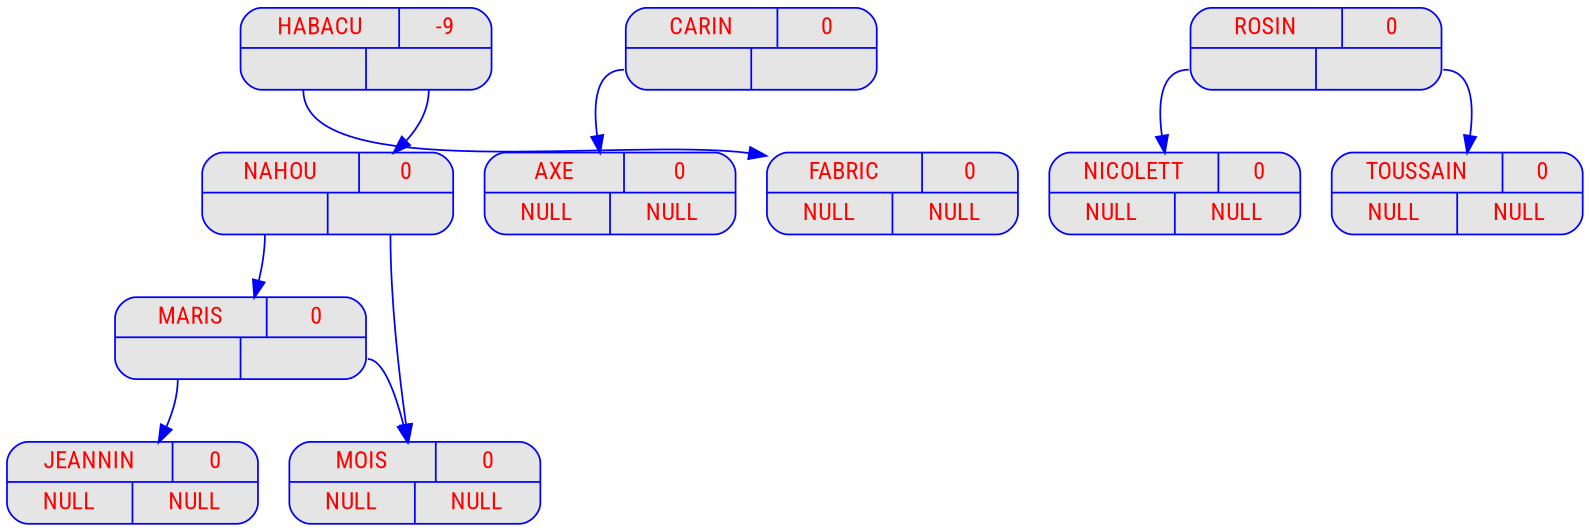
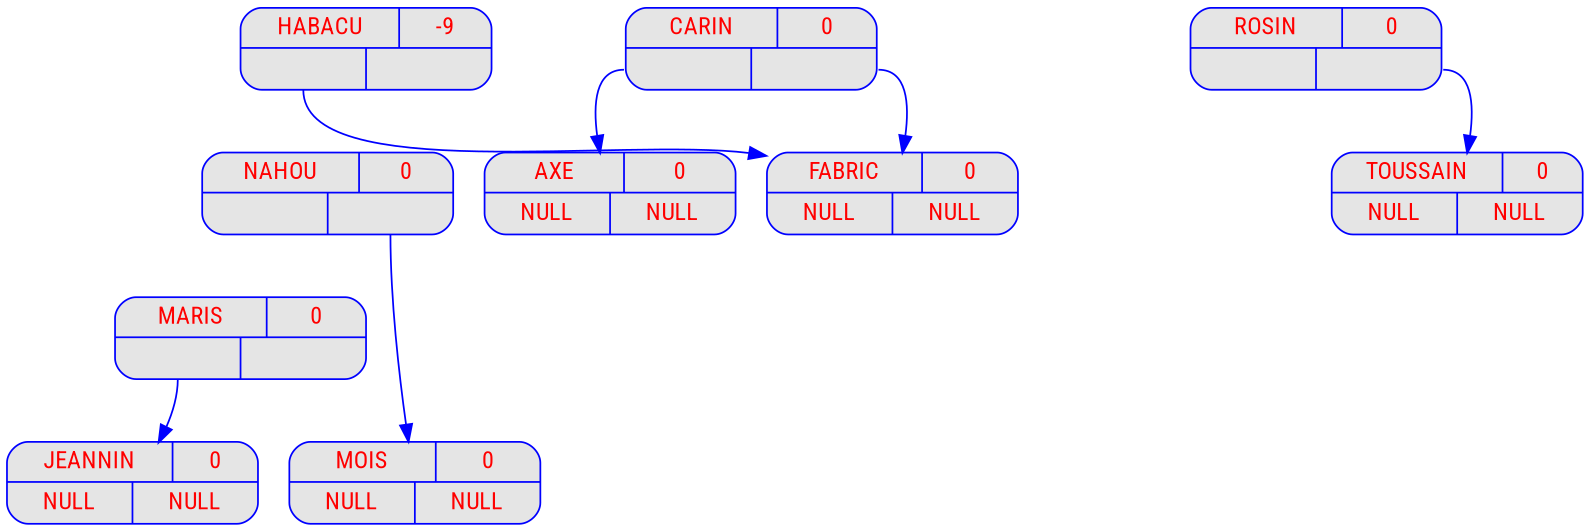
  digraph {
    fontname="Roboto Condensed"
    node [color=blue fillcolor=grey90 fontcolor=red fontname="Roboto Condensed" fontsize=14 shape=record style="rounded, filled"]
    edge [color=blue fontname="Roboto Condensed" tailport=d]
    n1 [label="{{<c> HABACU | <b> -9} | { <g> | <d>}}" width=2]
    n2 [label="{{<c> NAHOU | <b> 0} | { <g> | <d>}}" width=2]
    n3 [label="{{<c> FABRIC | <b> 0} | { <g> NULL | <d> NULL}}" width=2]
    n4 [label="{{<c> CARIN | <b> 0} | { <g> | <d>}}" width=2]
    n5 [label="{{<c> AXE | <b> 0} | { <g> NULL | <d> NULL}}" width=2]
    n6 [label="{{<c> MARIS | <b> 0} | { <g> | <d>}}" width=2]
    n7 [label="{{<c> MOIS | <b> 0} | { <g> NULL | <d> NULL}}" width=2]
    n8 [label="{{<c> JEANNIN | <b> 0} | { <g> NULL | <d> NULL}}" width=2]
    n9 [label="{{<c> ROSIN | <b> 0} | { <g> | <d>}}" width=2]
-   n10 [label="{{<c> NICOLETT | <b> 0} | { <g> NULL | <d> NULL}}" width=2]
    n11 [label="{{<c> TOUSSAIN | <b> 0} | { <g> NULL | <d> NULL}}" width=2]
-   n1 -> n2
    n1 -> n3 [tailport=g]
-   n2 -> n6 [tailport=g]
    n2 -> n7
+   n4 -> n3
    n4 -> n5 [tailport=g]
-   n6 -> n7
    n6 -> n8 [tailport=g]
-   n9 -> n10 [tailport=g]
    n9 -> n11
  }
